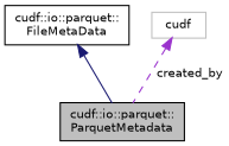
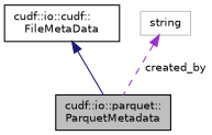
  digraph {
    node [color=black fillcolor=white fontname=Helvetica fontsize=10 shape=record style=filled]
    edge [dir=back fontname=Helvetica fontsize=10 labelfontname=Helvetica labelfontsize=10]
    n1 [fillcolor=grey75 fontcolor=black height=0.2 label="cudf::io::parquet::\lParquetMetadata" width=0.4]
-   n2 [height=0.2 label="cudf::io::parquet::\lFileMetaData" width=0.4]
-   n3 [color=grey75 height=0.2 label=cudf width=0.4]
+   n2 [height=0.2 label="cudf::io::cudf::\lFileMetaData" width=0.4]
+   n3 [color=grey75 height=0.2 label=string width=0.4]
    n2 -> n1 [color=midnightblue style=solid]
    n3 -> n1 [color=darkorchid3 label=" created_by" style=dashed]
  }
